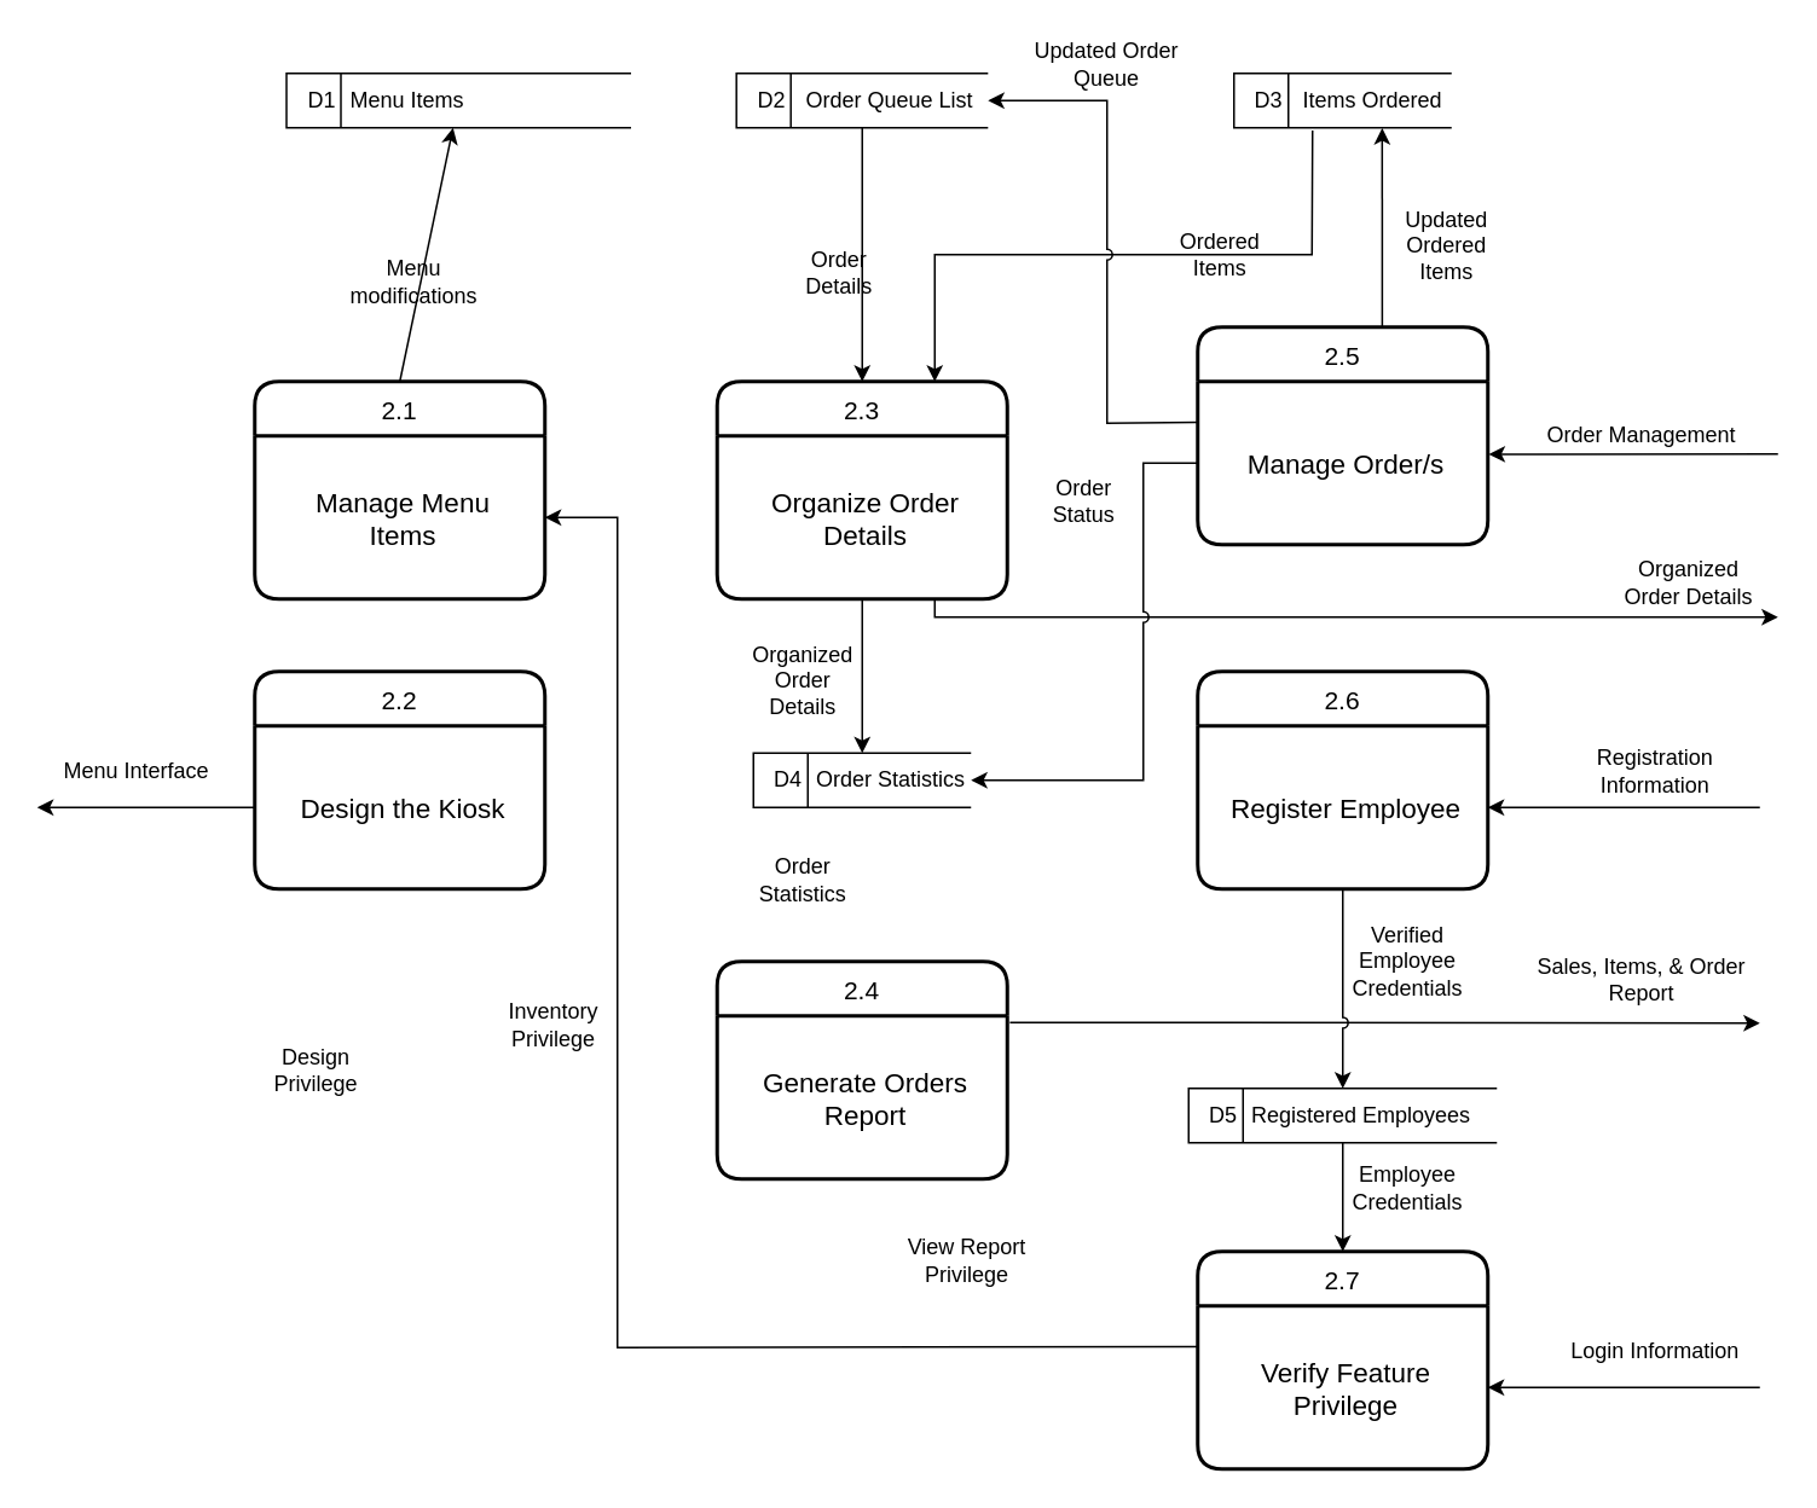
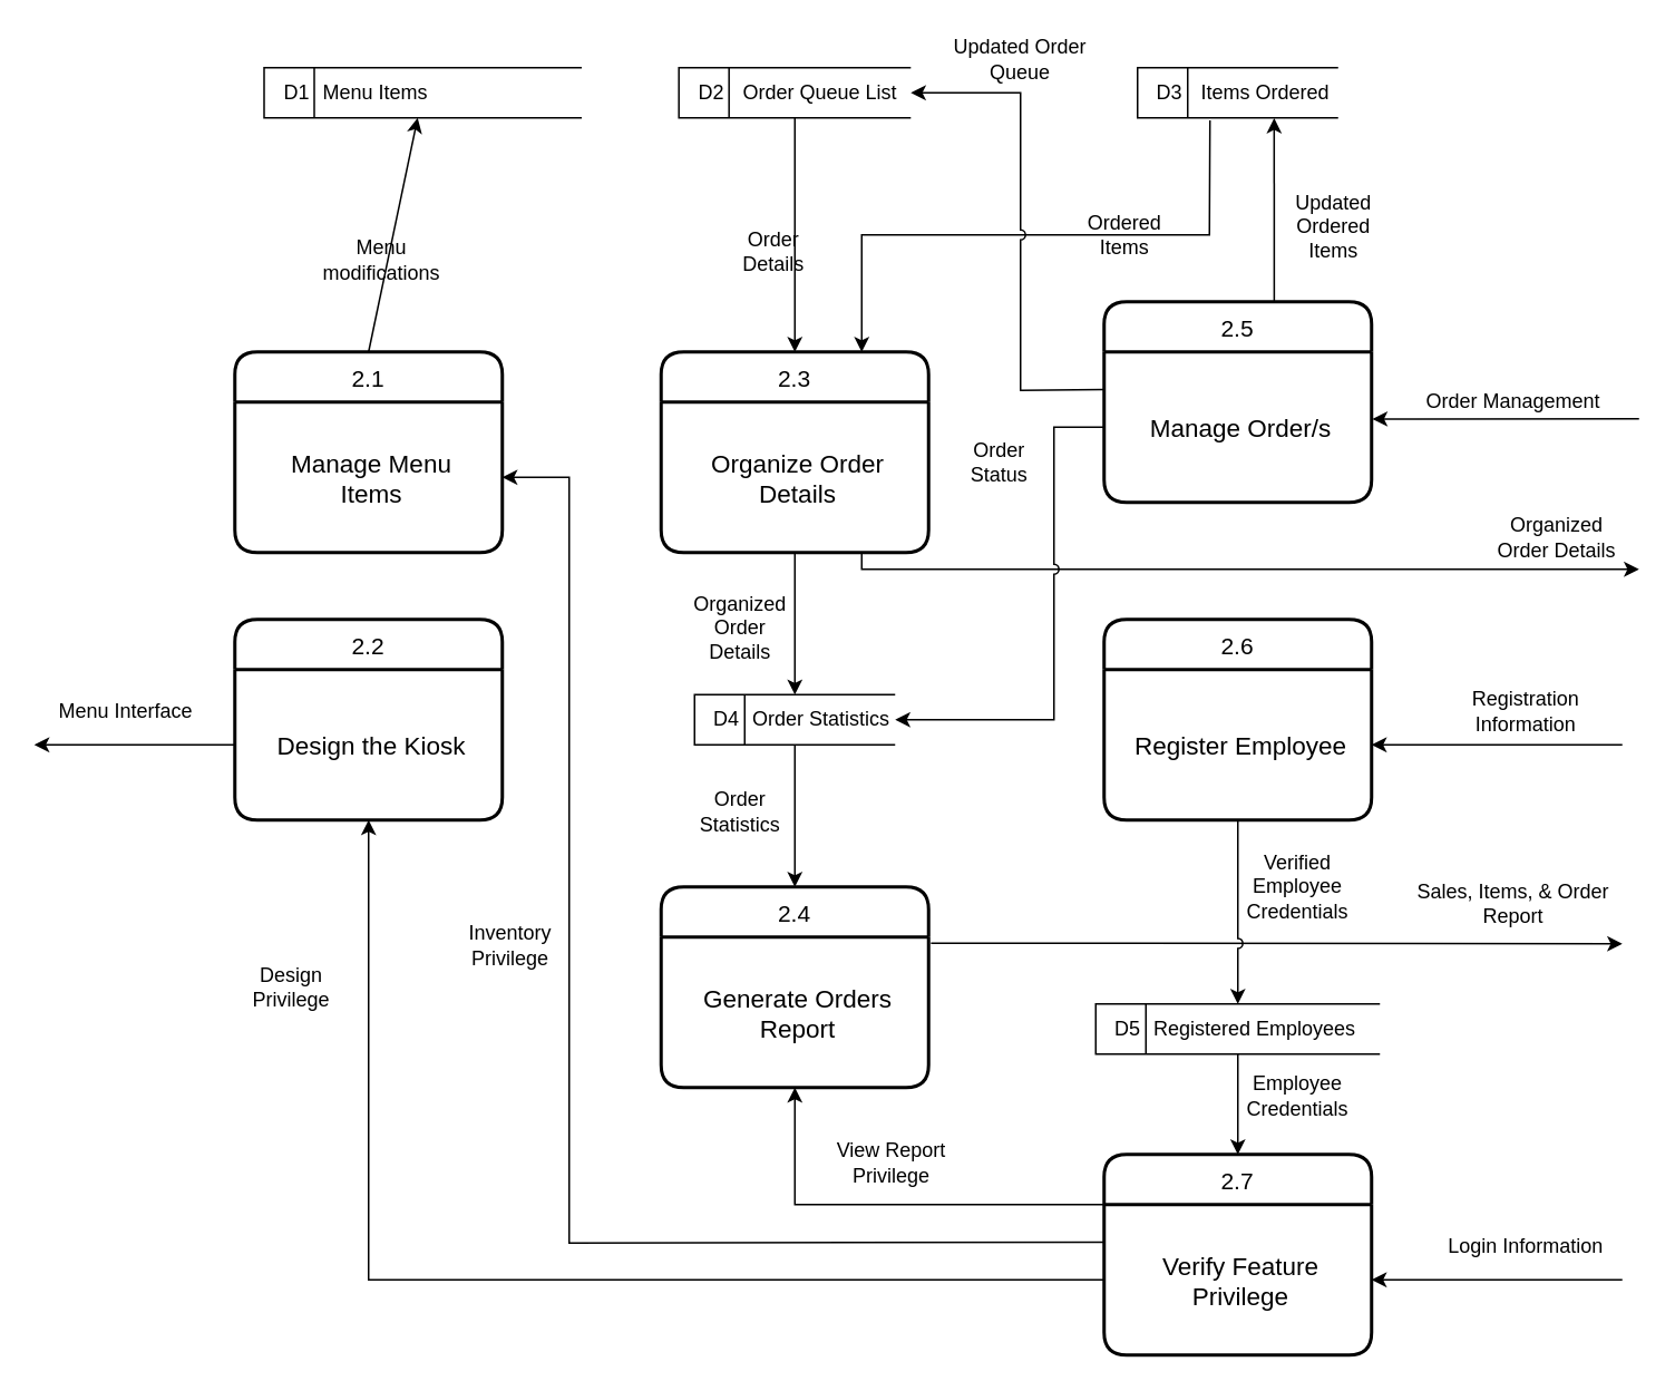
  <mxCell id="0" />
  <mxCell id="1" parent="0" />
  <mxCell id="2" style="edgeStyle=none;rounded=0;jumpStyle=arc;html=1;entryX=1.003;entryY=0.446;entryDx=0;entryDy=0;entryPerimeter=0;" edge="1" parent="1" target="17"><mxGeometry relative="1" as="geometry"><mxPoint x="980" y="250" as="sourcePoint" /></mxGeometry></mxCell>
  <mxCell id="3" style="edgeStyle=none;rounded=0;jumpStyle=arc;html=1;entryX=1;entryY=0.5;entryDx=0;entryDy=0;" edge="1" parent="1" target="29"><mxGeometry relative="1" as="geometry"><Array as="points" /><mxPoint x="970" y="445" as="sourcePoint" /></mxGeometry></mxCell>
  <mxCell id="4" style="edgeStyle=none;rounded=0;jumpStyle=arc;html=1;entryX=1;entryY=0.5;entryDx=0;entryDy=0;" edge="1" parent="1" target="27"><mxGeometry relative="1" as="geometry"><Array as="points" /><mxPoint x="970" y="765" as="sourcePoint" /></mxGeometry></mxCell>
  <mxCell id="5" style="edgeStyle=none;rounded=0;html=1;exitX=0.361;exitY=1.052;exitDx=0;exitDy=0;entryX=0.75;entryY=0;entryDx=0;entryDy=0;exitPerimeter=0;jumpStyle=arc;" edge="1" parent="1" source="6" target="19"><mxGeometry relative="1" as="geometry"><Array as="points"><mxPoint x="723" y="140" /><mxPoint x="515" y="140" /></Array></mxGeometry></mxCell>
  <mxCell id="6" value="&lt;span style=&quot;white-space: pre;&quot;&gt;&amp;nbsp; D3&lt;span style=&quot;white-space: pre;&quot;&gt;&#09;&lt;/span&gt;  Items Ordered&lt;/span&gt;" style="html=1;dashed=0;whitespace=wrap;shape=mxgraph.dfd.dataStoreID;align=left;spacingLeft=3;points=[[0,0],[0.5,0],[1,0],[0,0.5],[1,0.5],[0,1],[0.5,1],[1,1]];" vertex="1" parent="1"><mxGeometry x="680" y="40" width="120" height="30" as="geometry" /></mxCell>
  <mxCell id="7" style="edgeStyle=none;rounded=0;html=1;exitX=0.5;exitY=1;exitDx=0;exitDy=0;entryX=0.5;entryY=0;entryDx=0;entryDy=0;" edge="1" parent="1" source="8" target="19"><mxGeometry relative="1" as="geometry" /></mxCell>
  <mxCell id="8" value="&lt;span style=&quot;white-space: pre;&quot;&gt;&amp;nbsp; D2&lt;span style=&quot;white-space: pre;&quot;&gt;&#09;&lt;/span&gt;  Order Queue List&lt;/span&gt;" style="html=1;dashed=0;whitespace=wrap;shape=mxgraph.dfd.dataStoreID;align=left;spacingLeft=3;points=[[0,0],[0.5,0],[1,0],[0,0.5],[1,0.5],[0,1],[0.5,1],[1,1]];" vertex="1" parent="1"><mxGeometry x="405.62" y="40" width="138.75" height="30" as="geometry" /></mxCell>
  <mxCell id="9" value="&lt;span style=&quot;white-space: pre;&quot;&gt;&amp;nbsp; D1&lt;span style=&quot;white-space: pre;&quot;&gt;&#09;&lt;/span&gt; Menu Items&#09;&lt;/span&gt;&amp;nbsp;" style="html=1;dashed=0;whitespace=wrap;shape=mxgraph.dfd.dataStoreID;align=left;spacingLeft=3;points=[[0,0],[0.5,0],[1,0],[0,0.5],[1,0.5],[0,1],[0.5,1],[1,1]];" vertex="1" parent="1"><mxGeometry x="157.5" y="40" width="190" height="30" as="geometry" /></mxCell>
  <mxCell id="10" value="2.2" style="swimlane;childLayout=stackLayout;horizontal=1;startSize=30;horizontalStack=0;rounded=1;fontSize=14;fontStyle=0;strokeWidth=2;resizeParent=0;resizeLast=1;shadow=0;dashed=0;align=center;" vertex="1" parent="1"><mxGeometry x="140" y="370" width="160" height="120" as="geometry" /></mxCell>
  <mxCell id="11" value="Design the Kiosk" style="align=center;strokeColor=none;fillColor=none;spacingLeft=4;fontSize=15;verticalAlign=middle;resizable=0;rotatable=0;part=1;" vertex="1" parent="10"><mxGeometry y="30" width="160" height="90" as="geometry" /></mxCell>
  <mxCell id="12" style="edgeStyle=none;rounded=0;jumpStyle=arc;html=1;exitX=0.5;exitY=0;exitDx=0;exitDy=0;" edge="1" parent="1" source="13" target="9"><mxGeometry relative="1" as="geometry" /></mxCell>
  <mxCell id="13" value="2.1" style="swimlane;childLayout=stackLayout;horizontal=1;startSize=30;horizontalStack=0;rounded=1;fontSize=14;fontStyle=0;strokeWidth=2;resizeParent=0;resizeLast=1;shadow=0;dashed=0;align=center;" vertex="1" parent="1"><mxGeometry x="140" y="210" width="160" height="120" as="geometry" /></mxCell>
  <mxCell id="14" value="Manage Menu &#10;Items" style="align=center;strokeColor=none;fillColor=none;spacingLeft=4;fontSize=15;verticalAlign=middle;resizable=0;rotatable=0;part=1;" vertex="1" parent="13"><mxGeometry y="30" width="160" height="90" as="geometry" /></mxCell>
  <mxCell id="15" style="edgeStyle=none;rounded=0;html=1;exitX=0.636;exitY=-0.003;exitDx=0;exitDy=0;entryX=0.681;entryY=1.006;entryDx=0;entryDy=0;entryPerimeter=0;exitPerimeter=0;" edge="1" parent="1" source="16" target="6"><mxGeometry relative="1" as="geometry" /></mxCell>
  <mxCell id="16" value="2.5" style="swimlane;childLayout=stackLayout;horizontal=1;startSize=30;horizontalStack=0;rounded=1;fontSize=14;fontStyle=0;strokeWidth=2;resizeParent=0;resizeLast=1;shadow=0;dashed=0;align=center;" vertex="1" parent="1"><mxGeometry x="660" y="180" width="160" height="120" as="geometry" /></mxCell>
  <mxCell id="17" value="Manage Order/s" style="align=center;strokeColor=none;fillColor=none;spacingLeft=4;fontSize=15;verticalAlign=middle;resizable=0;rotatable=0;part=1;" vertex="1" parent="16"><mxGeometry y="30" width="160" height="90" as="geometry" /></mxCell>
  <mxCell id="18" style="edgeStyle=none;rounded=0;jumpStyle=arc;html=1;exitX=0.5;exitY=1;exitDx=0;exitDy=0;" edge="1" parent="1" source="19" target="22"><mxGeometry relative="1" as="geometry" /></mxCell>
  <mxCell id="19" value="2.3" style="swimlane;childLayout=stackLayout;horizontal=1;startSize=30;horizontalStack=0;rounded=1;fontSize=14;fontStyle=0;strokeWidth=2;resizeParent=0;resizeLast=1;shadow=0;dashed=0;align=center;" vertex="1" parent="1"><mxGeometry x="395" y="210" width="160" height="120" as="geometry" /></mxCell>
  <mxCell id="20" value="Organize Order &#10;Details" style="align=center;strokeColor=none;fillColor=none;spacingLeft=4;fontSize=15;verticalAlign=middle;resizable=0;rotatable=0;part=1;" vertex="1" parent="19"><mxGeometry y="30" width="160" height="90" as="geometry" /></mxCell>
+ <mxCell id="21" style="edgeStyle=none;rounded=0;jumpStyle=arc;html=1;exitX=0.5;exitY=1;exitDx=0;exitDy=0;" edge="1" parent="1" source="22" target="24"><mxGeometry relative="1" as="geometry" /></mxCell>
  <mxCell id="22" value="&lt;span style=&quot;white-space: pre;&quot;&gt;&amp;nbsp; D4&lt;span style=&quot;white-space: pre;&quot;&gt;&#09;&lt;/span&gt; Order Statistics&#09;&lt;/span&gt;&amp;nbsp;" style="html=1;dashed=0;whitespace=wrap;shape=mxgraph.dfd.dataStoreID;align=left;spacingLeft=3;points=[[0,0],[0.5,0],[1,0],[0,0.5],[1,0.5],[0,1],[0.5,1],[1,1]];" vertex="1" parent="1"><mxGeometry x="415" y="415" width="120" height="30" as="geometry" /></mxCell>
  <mxCell id="23" style="edgeStyle=none;rounded=0;jumpStyle=arc;html=1;exitX=1.009;exitY=0.04;exitDx=0;exitDy=0;exitPerimeter=0;" edge="1" parent="1" source="25"><mxGeometry relative="1" as="geometry"><mxPoint x="970" y="564" as="targetPoint" /><Array as="points" /></mxGeometry></mxCell>
  <mxCell id="24" value="2.4" style="swimlane;childLayout=stackLayout;horizontal=1;startSize=30;horizontalStack=0;rounded=1;fontSize=14;fontStyle=0;strokeWidth=2;resizeParent=0;resizeLast=1;shadow=0;dashed=0;align=center;" vertex="1" parent="1"><mxGeometry x="395" y="530" width="160" height="120" as="geometry" /></mxCell>
  <mxCell id="25" value="Generate Orders&#10;Report" style="align=center;strokeColor=none;fillColor=none;spacingLeft=4;fontSize=15;verticalAlign=middle;resizable=0;rotatable=0;part=1;" vertex="1" parent="24"><mxGeometry y="30" width="160" height="90" as="geometry" /></mxCell>
  <mxCell id="26" value="2.7" style="swimlane;childLayout=stackLayout;horizontal=1;startSize=30;horizontalStack=0;rounded=1;fontSize=14;fontStyle=0;strokeWidth=2;resizeParent=0;resizeLast=1;shadow=0;dashed=0;align=center;" vertex="1" parent="1"><mxGeometry x="660" y="690" width="160" height="120" as="geometry" /></mxCell>
  <mxCell id="27" value="Verify Feature &#10;Privilege" style="align=center;strokeColor=none;fillColor=none;spacingLeft=4;fontSize=15;verticalAlign=middle;resizable=0;rotatable=0;part=1;" vertex="1" parent="26"><mxGeometry y="30" width="160" height="90" as="geometry" /></mxCell>
  <mxCell id="28" value="2.6" style="swimlane;childLayout=stackLayout;horizontal=1;startSize=30;horizontalStack=0;rounded=1;fontSize=14;fontStyle=0;strokeWidth=2;resizeParent=0;resizeLast=1;shadow=0;dashed=0;align=center;" vertex="1" parent="1"><mxGeometry x="660" y="370" width="160" height="120" as="geometry" /></mxCell>
  <mxCell id="29" value="Register Employee" style="align=center;strokeColor=none;fillColor=none;spacingLeft=4;fontSize=15;verticalAlign=middle;resizable=0;rotatable=0;part=1;" vertex="1" parent="28"><mxGeometry y="30" width="160" height="90" as="geometry" /></mxCell>
  <mxCell id="30" style="edgeStyle=none;rounded=0;jumpStyle=arc;html=1;" edge="1" parent="1" source="31" target="26"><mxGeometry relative="1" as="geometry" /></mxCell>
  <mxCell id="31" value="&lt;span style=&quot;white-space: pre;&quot;&gt;&amp;nbsp; D5&lt;span style=&quot;white-space: pre;&quot;&gt;&#09;&lt;/span&gt; Registered Employees&#09;&lt;/span&gt;&amp;nbsp;" style="html=1;dashed=0;whitespace=wrap;shape=mxgraph.dfd.dataStoreID;align=left;spacingLeft=3;points=[[0,0],[0.5,0],[1,0],[0,0.5],[1,0.5],[0,1],[0.5,1],[1,1]];" vertex="1" parent="1"><mxGeometry x="655" y="600" width="170" height="30" as="geometry" /></mxCell>
  <mxCell id="32" style="edgeStyle=none;rounded=0;html=1;exitX=0.75;exitY=1;exitDx=0;exitDy=0;" edge="1" parent="1" source="20"><mxGeometry relative="1" as="geometry"><Array as="points"><mxPoint x="515" y="340" /><mxPoint x="880" y="340" /></Array><mxPoint x="980" y="340" as="targetPoint" /></mxGeometry></mxCell>
  <mxCell id="33" style="edgeStyle=none;rounded=0;html=1;exitX=0;exitY=0.25;exitDx=0;exitDy=0;entryX=1;entryY=0.5;entryDx=0;entryDy=0;jumpStyle=arc;" edge="1" parent="1" source="17" target="8"><mxGeometry relative="1" as="geometry"><Array as="points"><mxPoint x="610" y="233" /><mxPoint x="610" y="55" /></Array></mxGeometry></mxCell>
  <mxCell id="34" style="edgeStyle=none;rounded=0;jumpStyle=arc;html=1;exitX=0.5;exitY=1;exitDx=0;exitDy=0;" edge="1" parent="1" source="29" target="31"><mxGeometry relative="1" as="geometry" /></mxCell>
+ <mxCell id="35" style="edgeStyle=none;rounded=0;jumpStyle=arc;html=1;exitX=0;exitY=0;exitDx=0;exitDy=0;entryX=0.5;entryY=1;entryDx=0;entryDy=0;" edge="1" parent="1" source="27" target="25"><mxGeometry relative="1" as="geometry"><Array as="points"><mxPoint x="475" y="720" /></Array></mxGeometry></mxCell>
  <mxCell id="36" style="edgeStyle=none;rounded=0;jumpStyle=arc;html=1;exitX=0;exitY=0.5;exitDx=0;exitDy=0;entryX=1;entryY=0.5;entryDx=0;entryDy=0;" edge="1" parent="1" source="17" target="22"><mxGeometry relative="1" as="geometry"><Array as="points"><mxPoint x="630" y="255" /><mxPoint x="630" y="430" /></Array></mxGeometry></mxCell>
  <mxCell id="37" style="edgeStyle=none;rounded=0;jumpStyle=arc;html=1;exitX=0;exitY=0.25;exitDx=0;exitDy=0;entryX=1;entryY=0.5;entryDx=0;entryDy=0;" edge="1" parent="1" source="27" target="14"><mxGeometry relative="1" as="geometry"><Array as="points"><mxPoint x="340" y="743" /><mxPoint x="340" y="285" /></Array></mxGeometry></mxCell>
+ <mxCell id="38" style="edgeStyle=none;rounded=0;jumpStyle=arc;html=1;exitX=0;exitY=0.5;exitDx=0;exitDy=0;entryX=0.5;entryY=1;entryDx=0;entryDy=0;" edge="1" parent="1" source="27" target="11"><mxGeometry relative="1" as="geometry"><Array as="points"><mxPoint x="220" y="765" /></Array></mxGeometry></mxCell>
  <mxCell id="39" value="Inventory&lt;br&gt;Privilege" style="text;html=1;strokeColor=none;fillColor=none;align=center;verticalAlign=middle;whiteSpace=wrap;rounded=0;" vertex="1" parent="1"><mxGeometry x="270" y="550" width="70" height="30" as="geometry" /></mxCell>
  <mxCell id="40" value="Sales, Items, &amp;amp; Order&lt;br&gt;Report" style="text;html=1;strokeColor=none;fillColor=none;align=center;verticalAlign=middle;whiteSpace=wrap;rounded=0;" vertex="1" parent="1"><mxGeometry x="840" y="510" width="130" height="60" as="geometry" /></mxCell>
  <mxCell id="41" value="Login Information" style="text;html=1;strokeColor=none;fillColor=none;align=center;verticalAlign=middle;whiteSpace=wrap;rounded=0;" vertex="1" parent="1"><mxGeometry x="865" y="730" width="95" height="29" as="geometry" /></mxCell>
  <mxCell id="42" value="Order Statistics" style="text;html=1;strokeColor=none;fillColor=none;align=center;verticalAlign=middle;whiteSpace=wrap;rounded=0;" vertex="1" parent="1"><mxGeometry x="410" y="470" width="65" height="30" as="geometry" /></mxCell>
  <mxCell id="43" value="Organized&lt;br&gt;Order&lt;br&gt;Details" style="text;html=1;strokeColor=none;fillColor=none;align=center;verticalAlign=middle;whiteSpace=wrap;rounded=0;" vertex="1" parent="1"><mxGeometry x="420" y="360" width="45" height="30" as="geometry" /></mxCell>
  <mxCell id="44" value="Order&lt;br&gt;Details" style="text;html=1;strokeColor=none;fillColor=none;align=center;verticalAlign=middle;whiteSpace=wrap;rounded=0;" vertex="1" parent="1"><mxGeometry x="440" y="135" width="45" height="30" as="geometry" /></mxCell>
  <mxCell id="45" value="Updated Ordered Items" style="text;html=1;strokeColor=none;fillColor=none;align=center;verticalAlign=middle;whiteSpace=wrap;rounded=0;" vertex="1" parent="1"><mxGeometry x="770" y="120" width="55" height="30" as="geometry" /></mxCell>
  <mxCell id="46" value="Organized&lt;br&gt;Order Details" style="text;html=1;strokeColor=none;fillColor=none;align=center;verticalAlign=middle;whiteSpace=wrap;rounded=0;" vertex="1" parent="1"><mxGeometry x="887.5" y="311" width="85.62" height="19" as="geometry" /></mxCell>
  <mxCell id="47" value="Order Management" style="text;html=1;strokeColor=none;fillColor=none;align=center;verticalAlign=middle;whiteSpace=wrap;rounded=0;" vertex="1" parent="1"><mxGeometry x="850" y="230.5" width="110" height="19" as="geometry" /></mxCell>
  <mxCell id="48" value="Registration&lt;br&gt;Information" style="text;html=1;strokeColor=none;fillColor=none;align=center;verticalAlign=middle;whiteSpace=wrap;rounded=0;" vertex="1" parent="1"><mxGeometry x="865" y="410" width="95" height="30" as="geometry" /></mxCell>
  <mxCell id="49" value="Verified&lt;br&gt;Employee Credentials" style="text;html=1;strokeColor=none;fillColor=none;align=center;verticalAlign=middle;whiteSpace=wrap;rounded=0;" vertex="1" parent="1"><mxGeometry x="742" y="510" width="68" height="40" as="geometry" /></mxCell>
  <mxCell id="50" value="Employee Credentials" style="text;html=1;strokeColor=none;fillColor=none;align=center;verticalAlign=middle;whiteSpace=wrap;rounded=0;" vertex="1" parent="1"><mxGeometry x="742" y="640" width="68" height="30" as="geometry" /></mxCell>
  <mxCell id="51" value="View Report Privilege" style="text;html=1;strokeColor=none;fillColor=none;align=center;verticalAlign=middle;whiteSpace=wrap;rounded=0;" vertex="1" parent="1"><mxGeometry x="486.38" y="680" width="93.62" height="30" as="geometry" /></mxCell>
  <mxCell id="52" value="Order&lt;br&gt;Status" style="text;html=1;strokeColor=none;fillColor=none;align=center;verticalAlign=middle;whiteSpace=wrap;rounded=0;" vertex="1" parent="1"><mxGeometry x="575" y="261" width="45" height="30" as="geometry" /></mxCell>
  <mxCell id="53" value="Ordered Items" style="text;html=1;strokeColor=none;fillColor=none;align=center;verticalAlign=middle;whiteSpace=wrap;rounded=0;" vertex="1" parent="1"><mxGeometry x="635" y="125" width="75" height="30" as="geometry" /></mxCell>
  <mxCell id="54" value="Updated&amp;nbsp;Order Queue" style="text;html=1;strokeColor=none;fillColor=none;align=center;verticalAlign=middle;whiteSpace=wrap;rounded=0;" vertex="1" parent="1"><mxGeometry x="555" y="20" width="110" height="30" as="geometry" /></mxCell>
  <mxCell id="55" value="Design Privilege" style="text;html=1;strokeColor=none;fillColor=none;align=center;verticalAlign=middle;whiteSpace=wrap;rounded=0;" vertex="1" parent="1"><mxGeometry x="140" y="575" width="67.5" height="30" as="geometry" /></mxCell>
  <mxCell id="56" value="Menu &lt;br&gt;modifications" style="text;html=1;strokeColor=none;fillColor=none;align=center;verticalAlign=middle;whiteSpace=wrap;rounded=0;" vertex="1" parent="1"><mxGeometry x="172.5" y="130" width="110" height="50" as="geometry" /></mxCell>
  <mxCell id="57" style="edgeStyle=none;rounded=0;jumpStyle=arc;html=1;exitX=0;exitY=0.5;exitDx=0;exitDy=0;" edge="1" parent="1"><mxGeometry relative="1" as="geometry"><mxPoint x="20" y="445" as="targetPoint" /><Array as="points" /><mxPoint x="140" y="445" as="sourcePoint" /></mxGeometry></mxCell>
  <mxCell id="58" value="Menu Interface" style="text;html=1;strokeColor=none;fillColor=none;align=center;verticalAlign=middle;whiteSpace=wrap;rounded=0;" vertex="1" parent="1"><mxGeometry x="20" y="410" width="110" height="30" as="geometry" /></mxCell>
